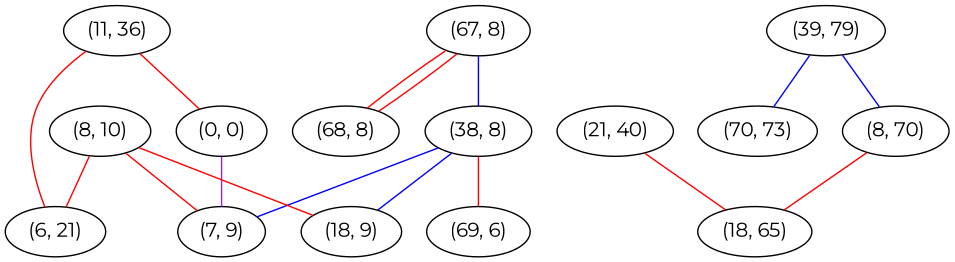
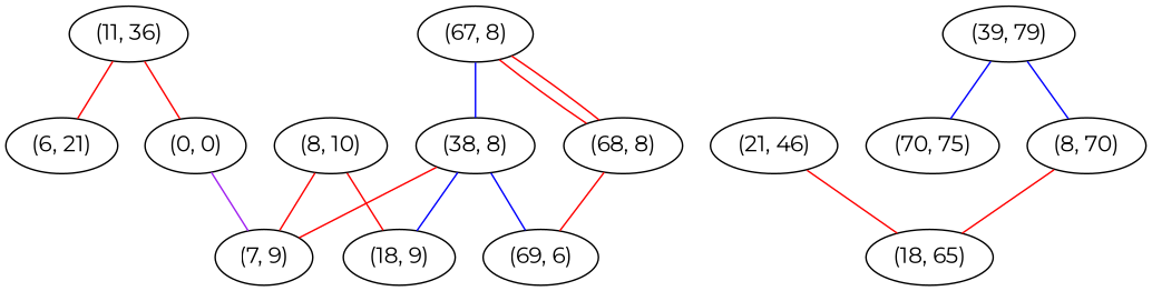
  graph {
    fontname=Montserrat
    node [fontname=Montserrat]
    edge [color=red fontname=Montserrat weight=1]
    "(67, 8)"
    "(38, 8)"
    "(68, 8)"
    "(7, 9)"
    "(69, 6)"
    "(18, 9)"
    "(0, 0)"
    "(11, 36)"
    "(6, 21)"
-   "(21, 40)"
+   "(21, 40)" [label="(21, 46)"]
    "(18, 65)"
    "(39, 79)"
-   "(70, 75)" [label="(70, 73)"]
+   "(70, 75)"
    "(8, 70)"
    "(8, 10)"
    "(67, 8)" -- "(38, 8)" [color=blue weight=3]
    "(67, 8)" -- "(68, 8)"
    "(67, 8)" -- "(68, 8)"
-   "(38, 8)" -- "(7, 9)" [color=blue weight=3]
-   "(38, 8)" -- "(69, 6)" [weight=3]
+   "(38, 8)" -- "(7, 9)" [weight=3]
+   "(38, 8)" -- "(69, 6)" [color=blue weight=3]
    "(38, 8)" -- "(18, 9)" [color=blue weight=3]
+   "(68, 8)" -- "(69, 6)"
    "(0, 0)" -- "(7, 9)" [color=purple weight=4]
    "(11, 36)" -- "(0, 0)"
    "(11, 36)" -- "(6, 21)"
    "(21, 40)" -- "(18, 65)"
    "(39, 79)" -- "(70, 75)" [color=blue weight=3]
    "(39, 79)" -- "(8, 70)" [color=blue weight=3]
    "(8, 70)" -- "(18, 65)"
    "(8, 10)" -- "(7, 9)"
    "(8, 10)" -- "(18, 9)"
-   "(8, 10)" -- "(6, 21)"
  }
